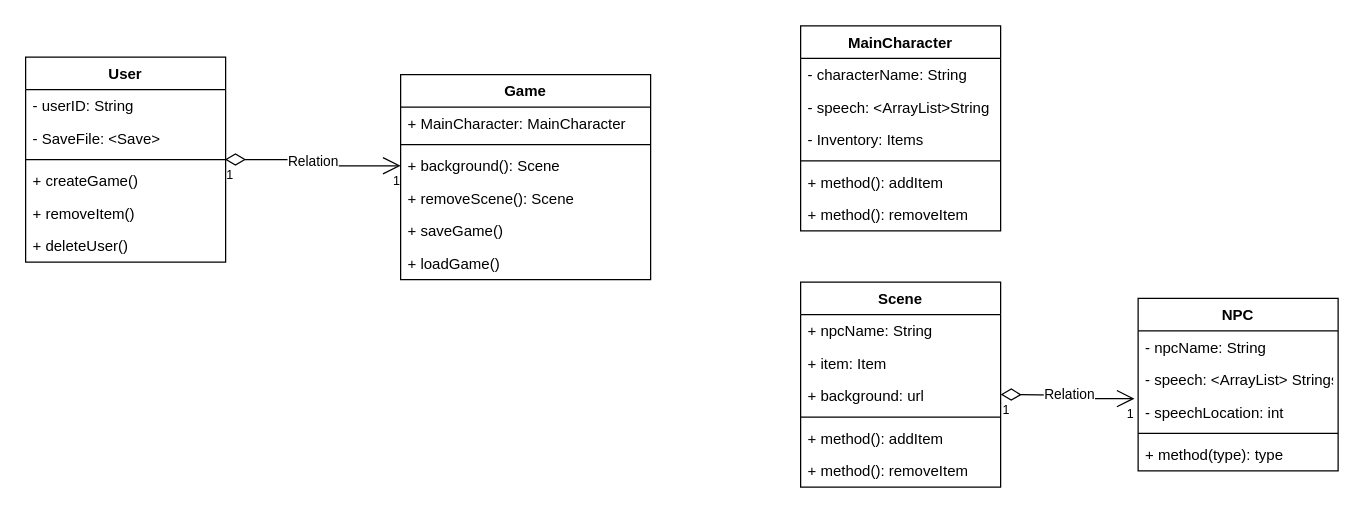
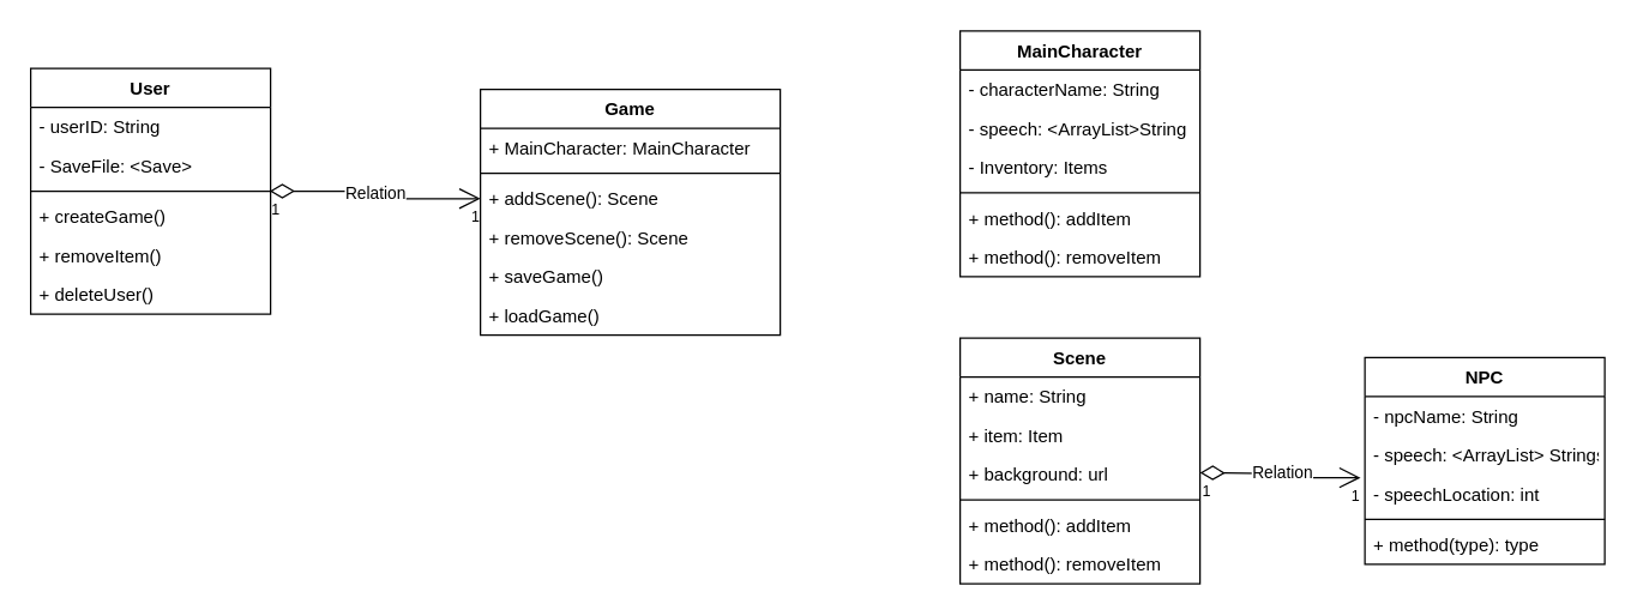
  <mxCell id="0" />
  <mxCell id="1" parent="0" />
  <mxCell id="2" value="Relation" style="endArrow=open;html=1;endSize=12;startArrow=diamondThin;startSize=14;startFill=0;edgeStyle=orthogonalEdgeStyle;exitX=0.996;exitY=0.506;exitDx=0;exitDy=0;exitPerimeter=0;entryX=0;entryY=0.5;entryDx=0;entryDy=0;" parent="1" source="38" target="25" edge="1"><mxGeometry relative="1" as="geometry"><mxPoint x="0" y="106.88" as="sourcePoint" /><mxPoint x="60" y="97" as="targetPoint" /></mxGeometry></mxCell>
  <mxCell id="3" value="1" style="resizable=0;html=1;align=left;verticalAlign=top;labelBackgroundColor=#ffffff;fontSize=10;" parent="2" connectable="0" vertex="1"><mxGeometry x="-1" relative="1" as="geometry" /></mxCell>
  <mxCell id="4" value="1" style="resizable=0;html=1;align=right;verticalAlign=top;labelBackgroundColor=#ffffff;fontSize=10;" parent="2" connectable="0" vertex="1"><mxGeometry x="1" relative="1" as="geometry" /></mxCell>
  <mxCell id="5" value="Relation" style="endArrow=open;html=1;endSize=12;startArrow=diamondThin;startSize=14;startFill=0;edgeStyle=orthogonalEdgeStyle;entryX=-0.018;entryY=1.089;entryDx=0;entryDy=0;entryPerimeter=0;" parent="1" target="31" edge="1"><mxGeometry relative="1" as="geometry"><mxPoint x="800" y="315" as="sourcePoint" /><mxPoint x="860" y="315" as="targetPoint" /></mxGeometry></mxCell>
  <mxCell id="6" value="1" style="resizable=0;html=1;align=left;verticalAlign=top;labelBackgroundColor=#ffffff;fontSize=10;" parent="5" connectable="0" vertex="1"><mxGeometry x="-1" relative="1" as="geometry" /></mxCell>
  <mxCell id="7" value="1" style="resizable=0;html=1;align=right;verticalAlign=top;labelBackgroundColor=#ffffff;fontSize=10;" parent="5" connectable="0" vertex="1"><mxGeometry x="1" relative="1" as="geometry" /></mxCell>
  <mxCell id="8" value="MainCharacter" style="swimlane;fontStyle=1;align=center;verticalAlign=top;childLayout=stackLayout;horizontal=1;startSize=26;horizontalStack=0;resizeParent=1;resizeParentMax=0;resizeLast=0;collapsible=1;marginBottom=0;" parent="1" vertex="1"><mxGeometry x="640" y="20" width="160" height="164" as="geometry" /></mxCell>
  <mxCell id="9" value="- characterName: String" style="text;strokeColor=none;fillColor=none;align=left;verticalAlign=top;spacingLeft=4;spacingRight=4;overflow=hidden;rotatable=0;points=[[0,0.5],[1,0.5]];portConstraint=eastwest;" parent="8" vertex="1"><mxGeometry y="26" width="160" height="26" as="geometry" /></mxCell>
  <mxCell id="10" value="- speech: &lt;ArrayList&gt;String" style="text;strokeColor=none;fillColor=none;align=left;verticalAlign=top;spacingLeft=4;spacingRight=4;overflow=hidden;rotatable=0;points=[[0,0.5],[1,0.5]];portConstraint=eastwest;" parent="8" vertex="1"><mxGeometry y="52" width="160" height="26" as="geometry" /></mxCell>
  <mxCell id="11" value="- Inventory: Items" style="text;strokeColor=none;fillColor=none;align=left;verticalAlign=top;spacingLeft=4;spacingRight=4;overflow=hidden;rotatable=0;points=[[0,0.5],[1,0.5]];portConstraint=eastwest;" parent="8" vertex="1"><mxGeometry y="78" width="160" height="26" as="geometry" /></mxCell>
  <mxCell id="12" value="" style="line;strokeWidth=1;fillColor=none;align=left;verticalAlign=middle;spacingTop=-1;spacingLeft=3;spacingRight=3;rotatable=0;labelPosition=right;points=[];portConstraint=eastwest;" parent="8" vertex="1"><mxGeometry y="104" width="160" height="8" as="geometry" /></mxCell>
  <mxCell id="13" value="+ method(): addItem" style="text;strokeColor=none;fillColor=none;align=left;verticalAlign=top;spacingLeft=4;spacingRight=4;overflow=hidden;rotatable=0;points=[[0,0.5],[1,0.5]];portConstraint=eastwest;" parent="8" vertex="1"><mxGeometry y="112" width="160" height="26" as="geometry" /></mxCell>
  <mxCell id="14" value="+ method(): removeItem" style="text;strokeColor=none;fillColor=none;align=left;verticalAlign=top;spacingLeft=4;spacingRight=4;overflow=hidden;rotatable=0;points=[[0,0.5],[1,0.5]];portConstraint=eastwest;" parent="8" vertex="1"><mxGeometry y="138" width="160" height="26" as="geometry" /></mxCell>
  <mxCell id="15" value="Scene" style="swimlane;fontStyle=1;align=center;verticalAlign=top;childLayout=stackLayout;horizontal=1;startSize=26;horizontalStack=0;resizeParent=1;resizeParentMax=0;resizeLast=0;collapsible=1;marginBottom=0;" parent="1" vertex="1"><mxGeometry x="640" y="225" width="160" height="164" as="geometry" /></mxCell>
- <mxCell id="16" value="+ npcName: String" style="text;strokeColor=none;fillColor=none;align=left;verticalAlign=top;spacingLeft=4;spacingRight=4;overflow=hidden;rotatable=0;points=[[0,0.5],[1,0.5]];portConstraint=eastwest;" parent="15" vertex="1"><mxGeometry y="26" width="160" height="26" as="geometry" /></mxCell>
+ <mxCell id="16" value="+ name: String" style="text;strokeColor=none;fillColor=none;align=left;verticalAlign=top;spacingLeft=4;spacingRight=4;overflow=hidden;rotatable=0;points=[[0,0.5],[1,0.5]];portConstraint=eastwest;" parent="15" vertex="1"><mxGeometry y="26" width="160" height="26" as="geometry" /></mxCell>
  <mxCell id="17" value="+ item: Item" style="text;strokeColor=none;fillColor=none;align=left;verticalAlign=top;spacingLeft=4;spacingRight=4;overflow=hidden;rotatable=0;points=[[0,0.5],[1,0.5]];portConstraint=eastwest;" parent="15" vertex="1"><mxGeometry y="52" width="160" height="26" as="geometry" /></mxCell>
  <mxCell id="18" value="+ background: url" style="text;strokeColor=none;fillColor=none;align=left;verticalAlign=top;spacingLeft=4;spacingRight=4;overflow=hidden;rotatable=0;points=[[0,0.5],[1,0.5]];portConstraint=eastwest;" parent="15" vertex="1"><mxGeometry y="78" width="160" height="26" as="geometry" /></mxCell>
  <mxCell id="19" value="" style="line;strokeWidth=1;fillColor=none;align=left;verticalAlign=middle;spacingTop=-1;spacingLeft=3;spacingRight=3;rotatable=0;labelPosition=right;points=[];portConstraint=eastwest;" parent="15" vertex="1"><mxGeometry y="104" width="160" height="8" as="geometry" /></mxCell>
  <mxCell id="20" value="+ method(): addItem" style="text;strokeColor=none;fillColor=none;align=left;verticalAlign=top;spacingLeft=4;spacingRight=4;overflow=hidden;rotatable=0;points=[[0,0.5],[1,0.5]];portConstraint=eastwest;" parent="15" vertex="1"><mxGeometry y="112" width="160" height="26" as="geometry" /></mxCell>
  <mxCell id="21" value="+ method(): removeItem" style="text;strokeColor=none;fillColor=none;align=left;verticalAlign=top;spacingLeft=4;spacingRight=4;overflow=hidden;rotatable=0;points=[[0,0.5],[1,0.5]];portConstraint=eastwest;" parent="15" vertex="1"><mxGeometry y="138" width="160" height="26" as="geometry" /></mxCell>
  <mxCell id="22" value="Game" style="swimlane;fontStyle=1;align=center;verticalAlign=top;childLayout=stackLayout;horizontal=1;startSize=26;horizontalStack=0;resizeParent=1;resizeParentMax=0;resizeLast=0;collapsible=1;marginBottom=0;" parent="1" vertex="1"><mxGeometry x="320" y="59" width="200" height="164" as="geometry" /></mxCell>
  <mxCell id="23" value="+ MainCharacter: MainCharacter" style="text;strokeColor=none;fillColor=none;align=left;verticalAlign=top;spacingLeft=4;spacingRight=4;overflow=hidden;rotatable=0;points=[[0,0.5],[1,0.5]];portConstraint=eastwest;" parent="22" vertex="1"><mxGeometry y="26" width="200" height="26" as="geometry" /></mxCell>
  <mxCell id="24" value="" style="line;strokeWidth=1;fillColor=none;align=left;verticalAlign=middle;spacingTop=-1;spacingLeft=3;spacingRight=3;rotatable=0;labelPosition=right;points=[];portConstraint=eastwest;" parent="22" vertex="1"><mxGeometry y="52" width="200" height="8" as="geometry" /></mxCell>
- <mxCell id="25" value="+ background(): Scene" style="text;strokeColor=none;fillColor=none;align=left;verticalAlign=top;spacingLeft=4;spacingRight=4;overflow=hidden;rotatable=0;points=[[0,0.5],[1,0.5]];portConstraint=eastwest;" parent="22" vertex="1"><mxGeometry y="60" width="200" height="26" as="geometry" /></mxCell>
+ <mxCell id="25" value="+ addScene(): Scene" style="text;strokeColor=none;fillColor=none;align=left;verticalAlign=top;spacingLeft=4;spacingRight=4;overflow=hidden;rotatable=0;points=[[0,0.5],[1,0.5]];portConstraint=eastwest;" parent="22" vertex="1"><mxGeometry y="60" width="200" height="26" as="geometry" /></mxCell>
  <mxCell id="26" value="+ removeScene(): Scene" style="text;strokeColor=none;fillColor=none;align=left;verticalAlign=top;spacingLeft=4;spacingRight=4;overflow=hidden;rotatable=0;points=[[0,0.5],[1,0.5]];portConstraint=eastwest;" parent="22" vertex="1"><mxGeometry y="86" width="200" height="26" as="geometry" /></mxCell>
  <mxCell id="27" value="+ saveGame()" style="text;strokeColor=none;fillColor=none;align=left;verticalAlign=top;spacingLeft=4;spacingRight=4;overflow=hidden;rotatable=0;points=[[0,0.5],[1,0.5]];portConstraint=eastwest;" parent="22" vertex="1"><mxGeometry y="112" width="200" height="26" as="geometry" /></mxCell>
  <mxCell id="28" value="+ loadGame()" style="text;strokeColor=none;fillColor=none;align=left;verticalAlign=top;spacingLeft=4;spacingRight=4;overflow=hidden;rotatable=0;points=[[0,0.5],[1,0.5]];portConstraint=eastwest;" parent="22" vertex="1"><mxGeometry y="138" width="200" height="26" as="geometry" /></mxCell>
  <mxCell id="29" value="NPC" style="swimlane;fontStyle=1;align=center;verticalAlign=top;childLayout=stackLayout;horizontal=1;startSize=26;horizontalStack=0;resizeParent=1;resizeParentMax=0;resizeLast=0;collapsible=1;marginBottom=0;" parent="1" vertex="1"><mxGeometry x="910" y="238" width="160" height="138" as="geometry" /></mxCell>
  <mxCell id="30" value="- npcName: String" style="text;strokeColor=none;fillColor=none;align=left;verticalAlign=top;spacingLeft=4;spacingRight=4;overflow=hidden;rotatable=0;points=[[0,0.5],[1,0.5]];portConstraint=eastwest;" parent="29" vertex="1"><mxGeometry y="26" width="160" height="26" as="geometry" /></mxCell>
  <mxCell id="31" value="- speech: &lt;ArrayList&gt; Strings" style="text;strokeColor=none;fillColor=none;align=left;verticalAlign=top;spacingLeft=4;spacingRight=4;overflow=hidden;rotatable=0;points=[[0,0.5],[1,0.5]];portConstraint=eastwest;" parent="29" vertex="1"><mxGeometry y="52" width="160" height="26" as="geometry" /></mxCell>
  <mxCell id="32" value="- speechLocation: int" style="text;strokeColor=none;fillColor=none;align=left;verticalAlign=top;spacingLeft=4;spacingRight=4;overflow=hidden;rotatable=0;points=[[0,0.5],[1,0.5]];portConstraint=eastwest;" parent="29" vertex="1"><mxGeometry y="78" width="160" height="26" as="geometry" /></mxCell>
  <mxCell id="33" value="" style="line;strokeWidth=1;fillColor=none;align=left;verticalAlign=middle;spacingTop=-1;spacingLeft=3;spacingRight=3;rotatable=0;labelPosition=right;points=[];portConstraint=eastwest;" parent="29" vertex="1"><mxGeometry y="104" width="160" height="8" as="geometry" /></mxCell>
  <mxCell id="34" value="+ method(type): type" style="text;strokeColor=none;fillColor=none;align=left;verticalAlign=top;spacingLeft=4;spacingRight=4;overflow=hidden;rotatable=0;points=[[0,0.5],[1,0.5]];portConstraint=eastwest;" parent="29" vertex="1"><mxGeometry y="112" width="160" height="26" as="geometry" /></mxCell>
  <mxCell id="35" value="User" style="swimlane;fontStyle=1;align=center;verticalAlign=top;childLayout=stackLayout;horizontal=1;startSize=26;horizontalStack=0;resizeParent=1;resizeParentMax=0;resizeLast=0;collapsible=1;marginBottom=0;" parent="1" vertex="1"><mxGeometry x="20" y="45" width="160" height="164" as="geometry" /></mxCell>
  <mxCell id="36" value="- userID: String" style="text;strokeColor=none;fillColor=none;align=left;verticalAlign=top;spacingLeft=4;spacingRight=4;overflow=hidden;rotatable=0;points=[[0,0.5],[1,0.5]];portConstraint=eastwest;" parent="35" vertex="1"><mxGeometry y="26" width="160" height="26" as="geometry" /></mxCell>
  <mxCell id="37" value="- SaveFile: &lt;Save&gt;" style="text;strokeColor=none;fillColor=none;align=left;verticalAlign=top;spacingLeft=4;spacingRight=4;overflow=hidden;rotatable=0;points=[[0,0.5],[1,0.5]];portConstraint=eastwest;" parent="35" vertex="1"><mxGeometry y="52" width="160" height="26" as="geometry" /></mxCell>
  <mxCell id="38" value="" style="line;strokeWidth=1;fillColor=none;align=left;verticalAlign=middle;spacingTop=-1;spacingLeft=3;spacingRight=3;rotatable=0;labelPosition=right;points=[];portConstraint=eastwest;" parent="35" vertex="1"><mxGeometry y="78" width="160" height="8" as="geometry" /></mxCell>
  <mxCell id="39" value="+ createGame()" style="text;strokeColor=none;fillColor=none;align=left;verticalAlign=top;spacingLeft=4;spacingRight=4;overflow=hidden;rotatable=0;points=[[0,0.5],[1,0.5]];portConstraint=eastwest;" parent="35" vertex="1"><mxGeometry y="86" width="160" height="26" as="geometry" /></mxCell>
  <mxCell id="40" value="+ removeItem()" style="text;strokeColor=none;fillColor=none;align=left;verticalAlign=top;spacingLeft=4;spacingRight=4;overflow=hidden;rotatable=0;points=[[0,0.5],[1,0.5]];portConstraint=eastwest;" parent="35" vertex="1"><mxGeometry y="112" width="160" height="26" as="geometry" /></mxCell>
  <mxCell id="41" value="+ deleteUser()" style="text;strokeColor=none;fillColor=none;align=left;verticalAlign=top;spacingLeft=4;spacingRight=4;overflow=hidden;rotatable=0;points=[[0,0.5],[1,0.5]];portConstraint=eastwest;" parent="35" vertex="1"><mxGeometry y="138" width="160" height="26" as="geometry" /></mxCell>
